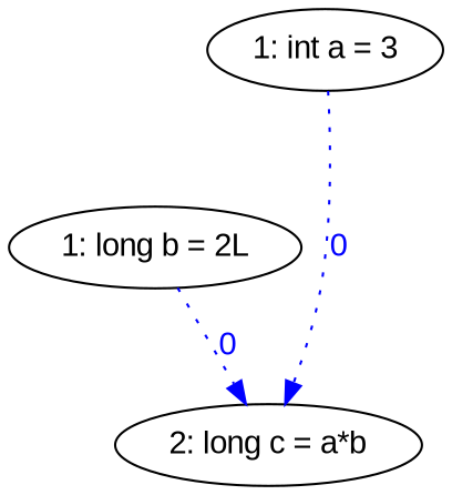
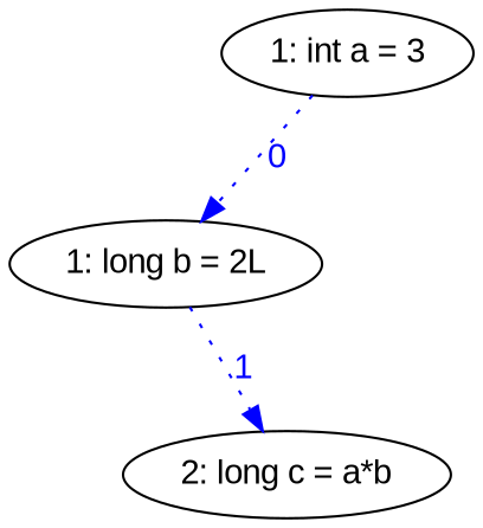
  digraph {
    fontname="Liberation Sans"
    node [fontname="Liberation Sans"]
    edge [color=blue fontcolor=blue fontname="Liberation Sans" style=dotted]
    n1 [label="1: int a = 3"]
    n2 [label="1: long b = 2L"]
    n3 [label="2: long c = a*b"]
-   n1 -> n3 [label=0]
-   n2 -> n3 [label=0]
+   n1 -> n2 [label=0]
+   n2 -> n3 [label=1]
  }
